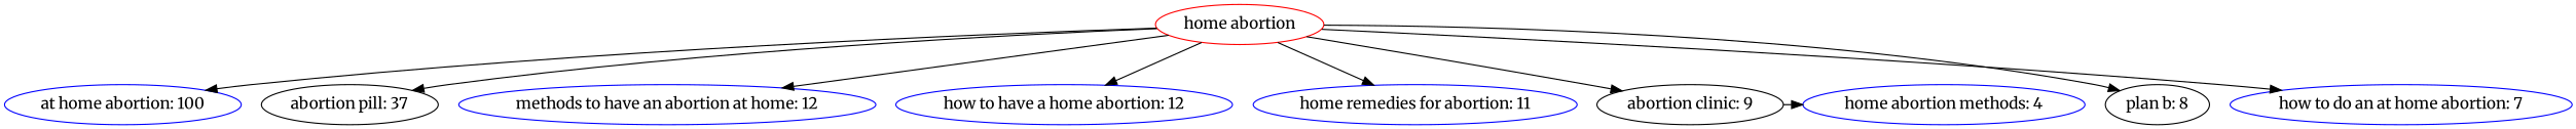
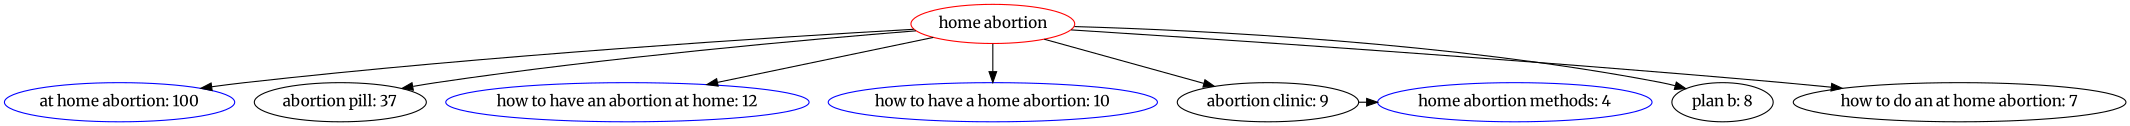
  digraph {
    fontname=Merriweather
    node [color=blue fontname=Merriweather]
    edge [fontname=Merriweather]
    n1 [color=red label="home abortion"]
    n2 [label="at home abortion: 100"]
    n3 [label="abortion pill: 37" color=""]
-   n4 [label="methods to have an abortion at home: 12"]
-   n5 [label="how to have a home abortion: 12"]
-   n6 [label="home remedies for abortion: 11"]
+   n4 [label="how to have an abortion at home: 12"]
+   n5 [label="how to have a home abortion: 10"]
    n7 [label="abortion clinic: 9" color=""]
    n8 [label="plan b: 8" color=""]
-   n9 [label="how to do an at home abortion: 7"]
+   n9 [color=black label="how to do an at home abortion: 7"]
    n10 [label="home abortion methods: 4"]
    subgraph sub_1 {
      rank=same
      n1
    }
    subgraph sub_2 {
      rank=same
      n2
      n3
      n4
      n5
-     n6
      n7
      n8
      n9
      n10
    }
    n1 -> n2
    n1 -> n3
    n1 -> n4
    n1 -> n5
-   n1 -> n6
    n1 -> n7
    n1 -> n8
    n1 -> n9
    n7 -> n10
  }
